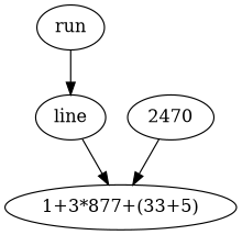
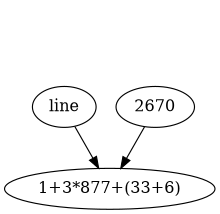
  digraph {
-   n1 [label=run]
    n2 [label=line]
-   n3 [label="1+3*877+(33+5)"]
-   n4 [label=2470]
-   n1 -> n2
+   n3 [label="1+3*877+(33+6)"]
+   n4 [label=2670]
    n2 -> n3
    n4 -> n3
  }
